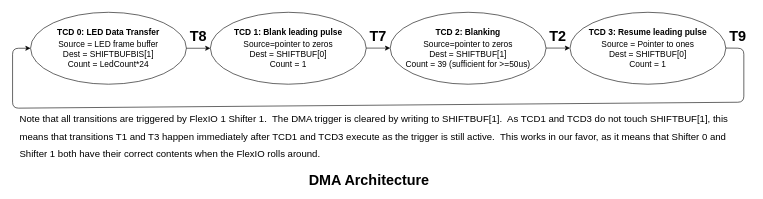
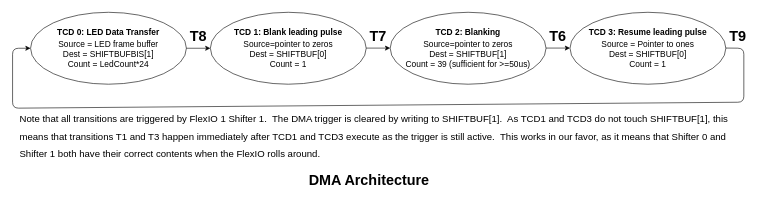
  <mxCell id="0" />
  <mxCell id="1" parent="0" />
  <mxCell id="2" value="DMA Architecture" style="text;html=1;strokeColor=none;fillColor=none;align=center;verticalAlign=middle;whiteSpace=wrap;rounded=0;fontStyle=1;fontSize=24;" vertex="1" parent="1"><mxGeometry x="455" y="290" width="320" height="20" as="geometry" /></mxCell>
  <mxCell id="3" value="&lt;div style=&quot;text-align: left&quot;&gt;&lt;br&gt;&lt;/div&gt;" style="ellipse;whiteSpace=wrap;html=1;fillColor=none;fontSize=24;align=center;" vertex="1" parent="1"><mxGeometry x="50" y="20" width="260" height="120" as="geometry" /></mxCell>
  <mxCell id="4" value="&lt;div style=&quot;font-size: 24px&quot;&gt;&lt;span style=&quot;font-size: 14px&quot;&gt;TCD 0: LED Data Transfer&lt;/span&gt;&lt;/div&gt;&lt;span style=&quot;font-weight: 400&quot;&gt;&lt;div&gt;&lt;span&gt;Source = LED frame buffer&lt;/span&gt;&lt;/div&gt;&lt;/span&gt;&lt;span style=&quot;font-weight: 400&quot;&gt;&lt;div&gt;&lt;span&gt;Dest = SHIFTBUFBIS[1]&lt;/span&gt;&lt;/div&gt;&lt;div&gt;&lt;span&gt;Count = LedCount*24&lt;/span&gt;&lt;/div&gt;&lt;/span&gt;" style="text;html=1;strokeColor=none;fillColor=none;align=center;verticalAlign=middle;whiteSpace=wrap;rounded=0;fontStyle=1;fontSize=14;" vertex="1" parent="1"><mxGeometry x="85" y="30" width="190" height="90" as="geometry" /></mxCell>
  <mxCell id="5" value="&lt;div style=&quot;text-align: left&quot;&gt;&lt;br&gt;&lt;/div&gt;" style="ellipse;whiteSpace=wrap;html=1;fillColor=none;fontSize=24;align=center;" vertex="1" parent="1"><mxGeometry x="350" y="20" width="260" height="120" as="geometry" /></mxCell>
  <mxCell id="6" value="&lt;div style=&quot;font-size: 24px&quot;&gt;&lt;span style=&quot;font-size: 14px&quot;&gt;TCD 1: Blank leading pulse&lt;/span&gt;&lt;/div&gt;&lt;span style=&quot;font-weight: 400&quot;&gt;&lt;div&gt;&lt;span&gt;Source=pointer to zeros&lt;/span&gt;&lt;/div&gt;&lt;/span&gt;&lt;span style=&quot;font-weight: 400&quot;&gt;&lt;div&gt;&lt;span&gt;Dest = SHIFTBUF[0]&lt;/span&gt;&lt;/div&gt;&lt;div&gt;&lt;span&gt;Count = 1&lt;/span&gt;&lt;/div&gt;&lt;/span&gt;" style="text;html=1;strokeColor=none;fillColor=none;align=center;verticalAlign=middle;whiteSpace=wrap;rounded=0;fontStyle=1;fontSize=14;" vertex="1" parent="1"><mxGeometry x="385" y="30" width="190" height="90" as="geometry" /></mxCell>
  <mxCell id="7" value="&lt;div style=&quot;text-align: left&quot;&gt;&lt;br&gt;&lt;/div&gt;" style="ellipse;whiteSpace=wrap;html=1;fillColor=none;fontSize=24;align=center;" vertex="1" parent="1"><mxGeometry x="650" y="20" width="260" height="120" as="geometry" /></mxCell>
  <mxCell id="8" value="&lt;div style=&quot;font-size: 24px&quot;&gt;&lt;span style=&quot;font-size: 14px&quot;&gt;TCD 2: Blanking&lt;/span&gt;&lt;/div&gt;&lt;span style=&quot;font-weight: 400&quot;&gt;&lt;div&gt;&lt;span&gt;Source=pointer to zeros&lt;/span&gt;&lt;/div&gt;&lt;/span&gt;&lt;span style=&quot;font-weight: 400&quot;&gt;&lt;div&gt;&lt;span&gt;Dest = SHIFTBUF[1]&lt;/span&gt;&lt;/div&gt;&lt;div&gt;&lt;span&gt;Count = 39 (sufficient for &amp;gt;=50us)&lt;/span&gt;&lt;/div&gt;&lt;/span&gt;" style="text;html=1;strokeColor=none;fillColor=none;align=center;verticalAlign=middle;whiteSpace=wrap;rounded=0;fontStyle=1;fontSize=14;" vertex="1" parent="1"><mxGeometry x="660" y="30" width="240" height="90" as="geometry" /></mxCell>
  <mxCell id="9" value="&lt;div style=&quot;text-align: left&quot;&gt;&lt;br&gt;&lt;/div&gt;" style="ellipse;whiteSpace=wrap;html=1;fillColor=none;fontSize=24;align=center;" vertex="1" parent="1"><mxGeometry x="950" y="20" width="260" height="120" as="geometry" /></mxCell>
  <mxCell id="10" value="&lt;div style=&quot;font-size: 24px&quot;&gt;&lt;span style=&quot;font-size: 14px&quot;&gt;TCD 3: Resume leading pulse&lt;/span&gt;&lt;/div&gt;&lt;span style=&quot;font-weight: 400&quot;&gt;&lt;div&gt;&lt;span&gt;Source = Pointer to ones&lt;/span&gt;&lt;/div&gt;&lt;/span&gt;&lt;span style=&quot;font-weight: 400&quot;&gt;&lt;div&gt;&lt;span&gt;Dest = SHIFTBUF[0]&lt;/span&gt;&lt;/div&gt;&lt;div&gt;&lt;span&gt;Count = 1&lt;/span&gt;&lt;/div&gt;&lt;/span&gt;" style="text;html=1;strokeColor=none;fillColor=none;align=center;verticalAlign=middle;whiteSpace=wrap;rounded=0;fontStyle=1;fontSize=14;" vertex="1" parent="1"><mxGeometry x="960" y="30" width="240" height="90" as="geometry" /></mxCell>
  <mxCell id="11" value="" style="endArrow=classic;html=1;fontSize=24;entryX=0;entryY=0.5;entryDx=0;entryDy=0;" edge="1" parent="1" target="5"><mxGeometry width="50" height="50" relative="1" as="geometry"><mxPoint x="310" y="80" as="sourcePoint" /><mxPoint x="360" y="30" as="targetPoint" /></mxGeometry></mxCell>
  <mxCell id="12" value="" style="endArrow=classic;html=1;fontSize=24;entryX=0;entryY=0.5;entryDx=0;entryDy=0;" edge="1" parent="1"><mxGeometry width="50" height="50" relative="1" as="geometry"><mxPoint x="610" y="79.76" as="sourcePoint" /><mxPoint x="650" y="79.76" as="targetPoint" /></mxGeometry></mxCell>
  <mxCell id="13" value="" style="endArrow=classic;html=1;fontSize=24;entryX=0;entryY=0.5;entryDx=0;entryDy=0;" edge="1" parent="1"><mxGeometry width="50" height="50" relative="1" as="geometry"><mxPoint x="910" y="79.71" as="sourcePoint" /><mxPoint x="950" y="79.71" as="targetPoint" /></mxGeometry></mxCell>
  <mxCell id="14" value="" style="endArrow=classic;html=1;fontSize=24;entryX=0;entryY=0.5;entryDx=0;entryDy=0;" edge="1" parent="1" target="3"><mxGeometry width="50" height="50" relative="1" as="geometry"><mxPoint x="1210" y="79.66" as="sourcePoint" /><mxPoint x="50" y="80" as="targetPoint" /><Array as="points"><mxPoint x="1240" y="80" /><mxPoint x="1240" y="170" /><mxPoint x="20" y="180" /><mxPoint x="20" y="80" /></Array></mxGeometry></mxCell>
  <mxCell id="15" value="T8" style="text;html=1;strokeColor=none;fillColor=none;align=center;verticalAlign=middle;whiteSpace=wrap;rounded=0;fontStyle=1;fontSize=24;" vertex="1" parent="1"><mxGeometry x="310" y="50" width="40" height="20" as="geometry" /></mxCell>
  <mxCell id="16" value="T7" style="text;html=1;strokeColor=none;fillColor=none;align=center;verticalAlign=middle;whiteSpace=wrap;rounded=0;fontStyle=1;fontSize=24;" vertex="1" parent="1"><mxGeometry x="610" y="50" width="40" height="20" as="geometry" /></mxCell>
- <mxCell id="17" value="T2" style="text;html=1;strokeColor=none;fillColor=none;align=center;verticalAlign=middle;whiteSpace=wrap;rounded=0;fontStyle=1;fontSize=24;" vertex="1" parent="1"><mxGeometry x="910" y="50" width="40" height="20" as="geometry" /></mxCell>
+ <mxCell id="17" value="T6" style="text;html=1;strokeColor=none;fillColor=none;align=center;verticalAlign=middle;whiteSpace=wrap;rounded=0;fontStyle=1;fontSize=24;" vertex="1" parent="1"><mxGeometry x="910" y="50" width="40" height="20" as="geometry" /></mxCell>
  <mxCell id="18" value="T9" style="text;html=1;strokeColor=none;fillColor=none;align=center;verticalAlign=middle;whiteSpace=wrap;rounded=0;fontStyle=1;fontSize=24;" vertex="1" parent="1"><mxGeometry x="1210" y="50" width="40" height="20" as="geometry" /></mxCell>
  <mxCell id="19" value="&lt;span style=&quot;font-weight: normal&quot;&gt;&lt;font style=&quot;font-size: 16px&quot;&gt;Note that all transitions are triggered by FlexIO 1 Shifter 1.&amp;nbsp; The DMA trigger is cleared by writing to SHIFTBUF[1].&amp;nbsp; As TCD1 and TCD3 do not touch SHIFTBUF[1], this means that transitions T1 and T3 happen immediately after TCD1 and TCD3 execute as the trigger is still active.&amp;nbsp; This works in our favor, as it means that Shifter 0 and Shifter 1 both have their correct contents when the FlexIO rolls around.&amp;nbsp;&lt;/font&gt;&lt;/span&gt;" style="text;html=1;strokeColor=none;fillColor=none;align=left;verticalAlign=middle;whiteSpace=wrap;rounded=0;fontStyle=1;fontSize=24;" vertex="1" parent="1"><mxGeometry x="30" y="180" width="1200" height="90" as="geometry" /></mxCell>
